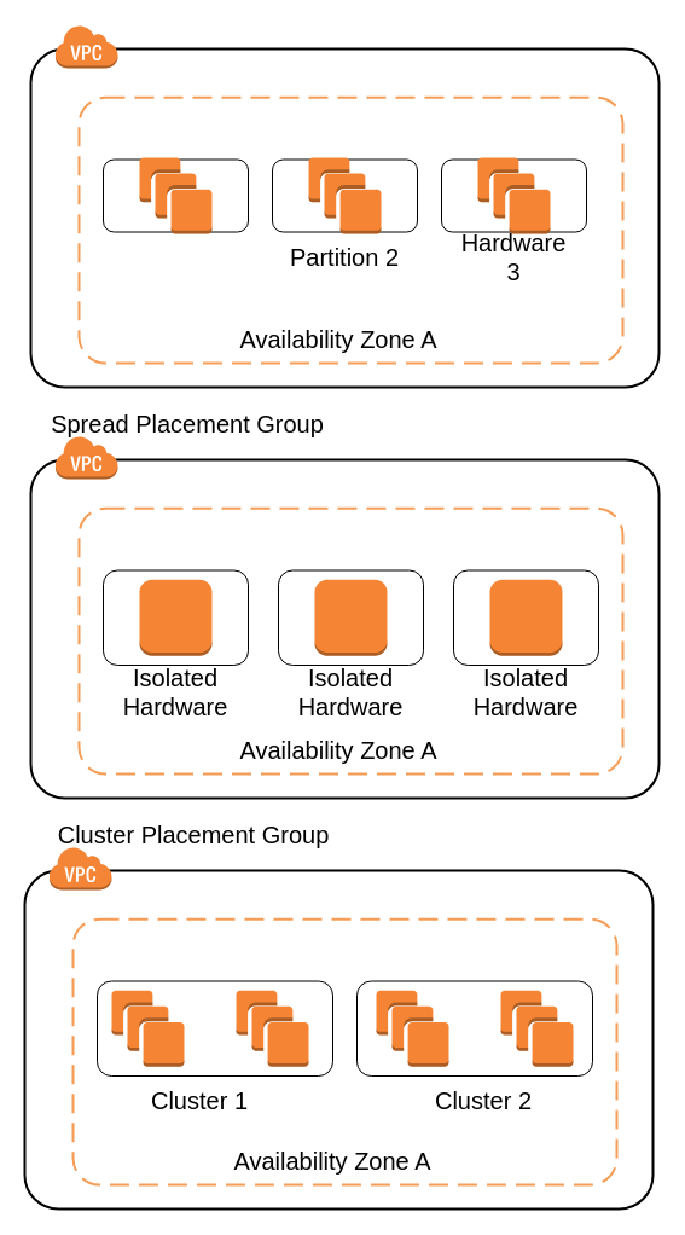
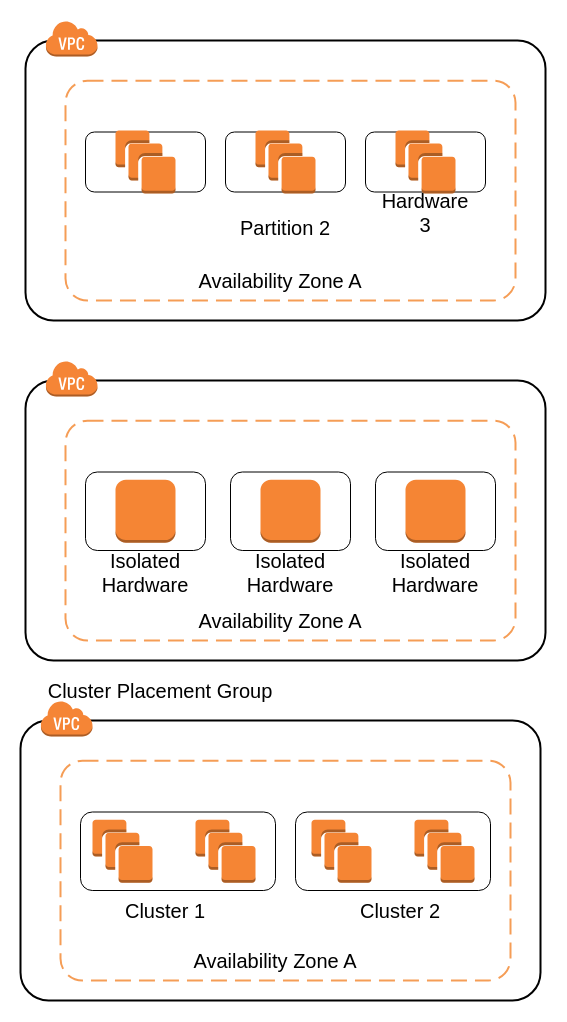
  <mxCell id="0" />
  <mxCell id="1" parent="0" />
  <mxCell id="2" value="" style="rounded=1;arcSize=10;dashed=0;fillColor=none;gradientColor=none;strokeWidth=2;fontSize=20;" vertex="1" parent="1"><mxGeometry x="25" y="40" width="520" height="280" as="geometry" /></mxCell>
  <mxCell id="3" value="" style="rounded=1;arcSize=10;dashed=1;strokeColor=#F59D56;fillColor=none;gradientColor=none;dashPattern=8 4;strokeWidth=2;fontSize=20;" vertex="1" parent="1"><mxGeometry x="65" y="80.25" width="450" height="219.75" as="geometry" /></mxCell>
  <mxCell id="4" value="" style="dashed=0;html=1;shape=mxgraph.aws3.virtual_private_cloud;fillColor=#F58536;gradientColor=none;dashed=0;strokeWidth=1;fontSize=20;" vertex="1" parent="1"><mxGeometry x="45" y="20" width="52" height="36" as="geometry" /></mxCell>
  <mxCell id="5" value="" style="rounded=1;whiteSpace=wrap;html=1;strokeWidth=1;fontSize=20;" vertex="1" parent="1"><mxGeometry x="85" y="131.5" width="120" height="60" as="geometry" /></mxCell>
  <mxCell id="6" value="" style="rounded=1;whiteSpace=wrap;html=1;strokeWidth=1;fontSize=20;" vertex="1" parent="1"><mxGeometry x="225" y="131.5" width="120" height="60" as="geometry" /></mxCell>
  <mxCell id="7" value="" style="rounded=1;whiteSpace=wrap;html=1;strokeWidth=1;fontSize=20;" vertex="1" parent="1"><mxGeometry x="365" y="131.5" width="120" height="60" as="geometry" /></mxCell>
  <mxCell id="8" value="" style="outlineConnect=0;dashed=0;verticalLabelPosition=bottom;verticalAlign=top;align=center;html=1;shape=mxgraph.aws3.instances;fillColor=#F58534;gradientColor=none;strokeWidth=1;fontSize=20;" vertex="1" parent="1"><mxGeometry x="115" y="130" width="60" height="63" as="geometry" /></mxCell>
  <mxCell id="9" value="" style="outlineConnect=0;dashed=0;verticalLabelPosition=bottom;verticalAlign=top;align=center;html=1;shape=mxgraph.aws3.instances;fillColor=#F58534;gradientColor=none;strokeWidth=1;fontSize=20;" vertex="1" parent="1"><mxGeometry x="255" y="130" width="60" height="63" as="geometry" /></mxCell>
  <mxCell id="10" value="" style="outlineConnect=0;dashed=0;verticalLabelPosition=bottom;verticalAlign=top;align=center;html=1;shape=mxgraph.aws3.instances;fillColor=#F58534;gradientColor=none;strokeWidth=1;fontSize=20;" vertex="1" parent="1"><mxGeometry x="395" y="130" width="60" height="63" as="geometry" /></mxCell>
- <mxCell id="11" value="Partition 2" style="text;html=1;strokeColor=none;fillColor=none;align=center;verticalAlign=middle;whiteSpace=wrap;rounded=0;fontSize=20;" vertex="1" parent="1"><mxGeometry x="235" y="201.5" width="100" height="20" as="geometry" /></mxCell>
+ <mxCell id="11" value="Partition 2" style="text;html=1;strokeColor=none;fillColor=none;align=center;verticalAlign=middle;whiteSpace=wrap;rounded=0;fontSize=20;" vertex="1" parent="1"><mxGeometry x="235" y="216.5" width="100" height="20" as="geometry" /></mxCell>
  <mxCell id="12" value="Hardware 3" style="text;html=1;strokeColor=none;fillColor=none;align=center;verticalAlign=middle;whiteSpace=wrap;rounded=0;fontSize=20;" vertex="1" parent="1"><mxGeometry x="375" y="201.5" width="100" height="20" as="geometry" /></mxCell>
  <mxCell id="13" value="Availability Zone A" style="text;html=1;strokeColor=none;fillColor=none;align=center;verticalAlign=middle;whiteSpace=wrap;rounded=0;fontSize=20;" vertex="1" parent="1"><mxGeometry x="195" y="270" width="170" height="20" as="geometry" /></mxCell>
  <mxCell id="14" value="" style="rounded=1;arcSize=10;dashed=0;fillColor=none;gradientColor=none;strokeWidth=2;fontSize=20;" vertex="1" parent="1"><mxGeometry x="25" y="380" width="520" height="280" as="geometry" /></mxCell>
  <mxCell id="15" value="" style="rounded=1;arcSize=10;dashed=1;strokeColor=#F59D56;fillColor=none;gradientColor=none;dashPattern=8 4;strokeWidth=2;fontSize=20;" vertex="1" parent="1"><mxGeometry x="65" y="420.25" width="450" height="219.75" as="geometry" /></mxCell>
  <mxCell id="16" value="" style="dashed=0;html=1;shape=mxgraph.aws3.virtual_private_cloud;fillColor=#F58536;gradientColor=none;dashed=0;strokeWidth=1;fontSize=20;" vertex="1" parent="1"><mxGeometry x="45" y="360" width="52" height="36" as="geometry" /></mxCell>
  <mxCell id="17" value="" style="rounded=1;whiteSpace=wrap;html=1;strokeWidth=1;fontSize=20;" vertex="1" parent="1"><mxGeometry x="85" y="471.5" width="120" height="78.5" as="geometry" /></mxCell>
  <mxCell id="18" value="Isolated Hardware" style="text;html=1;strokeColor=none;fillColor=none;align=center;verticalAlign=middle;whiteSpace=wrap;rounded=0;fontSize=20;" vertex="1" parent="1"><mxGeometry x="95" y="561.5" width="100" height="20" as="geometry" /></mxCell>
  <mxCell id="19" value="Availability Zone A" style="text;html=1;strokeColor=none;fillColor=none;align=center;verticalAlign=middle;whiteSpace=wrap;rounded=0;fontSize=20;" vertex="1" parent="1"><mxGeometry x="195" y="610" width="170" height="20" as="geometry" /></mxCell>
  <mxCell id="20" value="" style="outlineConnect=0;dashed=0;verticalLabelPosition=bottom;verticalAlign=top;align=center;html=1;shape=mxgraph.aws3.instance;fillColor=#F58534;gradientColor=none;strokeWidth=1;fontSize=20;" vertex="1" parent="1"><mxGeometry x="115" y="479.25" width="60" height="63" as="geometry" /></mxCell>
  <mxCell id="21" value="" style="rounded=1;whiteSpace=wrap;html=1;strokeWidth=1;fontSize=20;" vertex="1" parent="1"><mxGeometry x="230" y="471.5" width="120" height="78.5" as="geometry" /></mxCell>
  <mxCell id="22" value="Isolated Hardware" style="text;html=1;strokeColor=none;fillColor=none;align=center;verticalAlign=middle;whiteSpace=wrap;rounded=0;fontSize=20;" vertex="1" parent="1"><mxGeometry x="240" y="561.5" width="100" height="20" as="geometry" /></mxCell>
  <mxCell id="23" value="" style="outlineConnect=0;dashed=0;verticalLabelPosition=bottom;verticalAlign=top;align=center;html=1;shape=mxgraph.aws3.instance;fillColor=#F58534;gradientColor=none;strokeWidth=1;fontSize=20;" vertex="1" parent="1"><mxGeometry x="260" y="479.25" width="60" height="63" as="geometry" /></mxCell>
  <mxCell id="24" value="" style="rounded=1;whiteSpace=wrap;html=1;strokeWidth=1;fontSize=20;" vertex="1" parent="1"><mxGeometry x="375" y="471.5" width="120" height="78.5" as="geometry" /></mxCell>
  <mxCell id="25" value="Isolated Hardware" style="text;html=1;strokeColor=none;fillColor=none;align=center;verticalAlign=middle;whiteSpace=wrap;rounded=0;fontSize=20;" vertex="1" parent="1"><mxGeometry x="385" y="561.5" width="100" height="20" as="geometry" /></mxCell>
  <mxCell id="26" value="" style="outlineConnect=0;dashed=0;verticalLabelPosition=bottom;verticalAlign=top;align=center;html=1;shape=mxgraph.aws3.instance;fillColor=#F58534;gradientColor=none;strokeWidth=1;fontSize=20;" vertex="1" parent="1"><mxGeometry x="405" y="479.25" width="60" height="63" as="geometry" /></mxCell>
  <mxCell id="27" value="" style="rounded=1;arcSize=10;dashed=0;fillColor=none;gradientColor=none;strokeWidth=2;fontSize=20;" vertex="1" parent="1"><mxGeometry x="20" y="720" width="520" height="280" as="geometry" /></mxCell>
  <mxCell id="28" value="" style="rounded=1;arcSize=10;dashed=1;strokeColor=#F59D56;fillColor=none;gradientColor=none;dashPattern=8 4;strokeWidth=2;fontSize=20;" vertex="1" parent="1"><mxGeometry x="60" y="760.25" width="450" height="219.75" as="geometry" /></mxCell>
  <mxCell id="29" value="" style="dashed=0;html=1;shape=mxgraph.aws3.virtual_private_cloud;fillColor=#F58536;gradientColor=none;dashed=0;strokeWidth=1;fontSize=20;" vertex="1" parent="1"><mxGeometry x="40" y="700" width="52" height="36" as="geometry" /></mxCell>
  <mxCell id="30" value="" style="rounded=1;whiteSpace=wrap;html=1;strokeWidth=1;fontSize=20;" vertex="1" parent="1"><mxGeometry x="80" y="811.5" width="195" height="78.5" as="geometry" /></mxCell>
  <mxCell id="31" value="Availability Zone A" style="text;html=1;strokeColor=none;fillColor=none;align=center;verticalAlign=middle;whiteSpace=wrap;rounded=0;fontSize=20;" vertex="1" parent="1"><mxGeometry x="190" y="950" width="170" height="20" as="geometry" /></mxCell>
  <mxCell id="32" value="" style="rounded=1;whiteSpace=wrap;html=1;strokeWidth=1;fontSize=20;" vertex="1" parent="1"><mxGeometry x="295" y="811.5" width="195" height="78.5" as="geometry" /></mxCell>
  <mxCell id="33" value="" style="outlineConnect=0;dashed=0;verticalLabelPosition=bottom;verticalAlign=top;align=center;html=1;shape=mxgraph.aws3.instances;fillColor=#F58534;gradientColor=none;strokeWidth=1;fontSize=20;" vertex="1" parent="1"><mxGeometry x="92" y="819.25" width="60" height="63" as="geometry" /></mxCell>
  <mxCell id="34" value="Cluster 1" style="text;html=1;strokeColor=none;fillColor=none;align=center;verticalAlign=middle;whiteSpace=wrap;rounded=0;fontSize=20;" vertex="1" parent="1"><mxGeometry x="115" y="900" width="100" height="20" as="geometry" /></mxCell>
  <mxCell id="35" value="Cluster 2" style="text;html=1;strokeColor=none;fillColor=none;align=center;verticalAlign=middle;whiteSpace=wrap;rounded=0;fontSize=20;" vertex="1" parent="1"><mxGeometry x="350" y="900" width="100" height="20" as="geometry" /></mxCell>
  <mxCell id="36" value="" style="outlineConnect=0;dashed=0;verticalLabelPosition=bottom;verticalAlign=top;align=center;html=1;shape=mxgraph.aws3.instances;fillColor=#F58534;gradientColor=none;strokeWidth=1;fontSize=20;" vertex="1" parent="1"><mxGeometry x="195" y="819.25" width="60" height="63" as="geometry" /></mxCell>
  <mxCell id="37" value="" style="outlineConnect=0;dashed=0;verticalLabelPosition=bottom;verticalAlign=top;align=center;html=1;shape=mxgraph.aws3.instances;fillColor=#F58534;gradientColor=none;strokeWidth=1;fontSize=20;" vertex="1" parent="1"><mxGeometry x="311" y="819.25" width="60" height="63" as="geometry" /></mxCell>
  <mxCell id="38" value="" style="outlineConnect=0;dashed=0;verticalLabelPosition=bottom;verticalAlign=top;align=center;html=1;shape=mxgraph.aws3.instances;fillColor=#F58534;gradientColor=none;strokeWidth=1;fontSize=20;" vertex="1" parent="1"><mxGeometry x="414" y="819.25" width="60" height="63" as="geometry" /></mxCell>
- <mxCell id="39" value="Spread Placement Group" style="text;html=1;strokeColor=none;fillColor=none;align=center;verticalAlign=middle;whiteSpace=wrap;rounded=0;fontSize=20;" vertex="1" parent="1"><mxGeometry x="35" y="340" width="240" height="20" as="geometry" /></mxCell>
  <mxCell id="40" value="Cluster Placement Group" style="text;html=1;strokeColor=none;fillColor=none;align=center;verticalAlign=middle;whiteSpace=wrap;rounded=0;fontSize=20;" vertex="1" parent="1"><mxGeometry x="40" y="680" width="240" height="20" as="geometry" /></mxCell>
